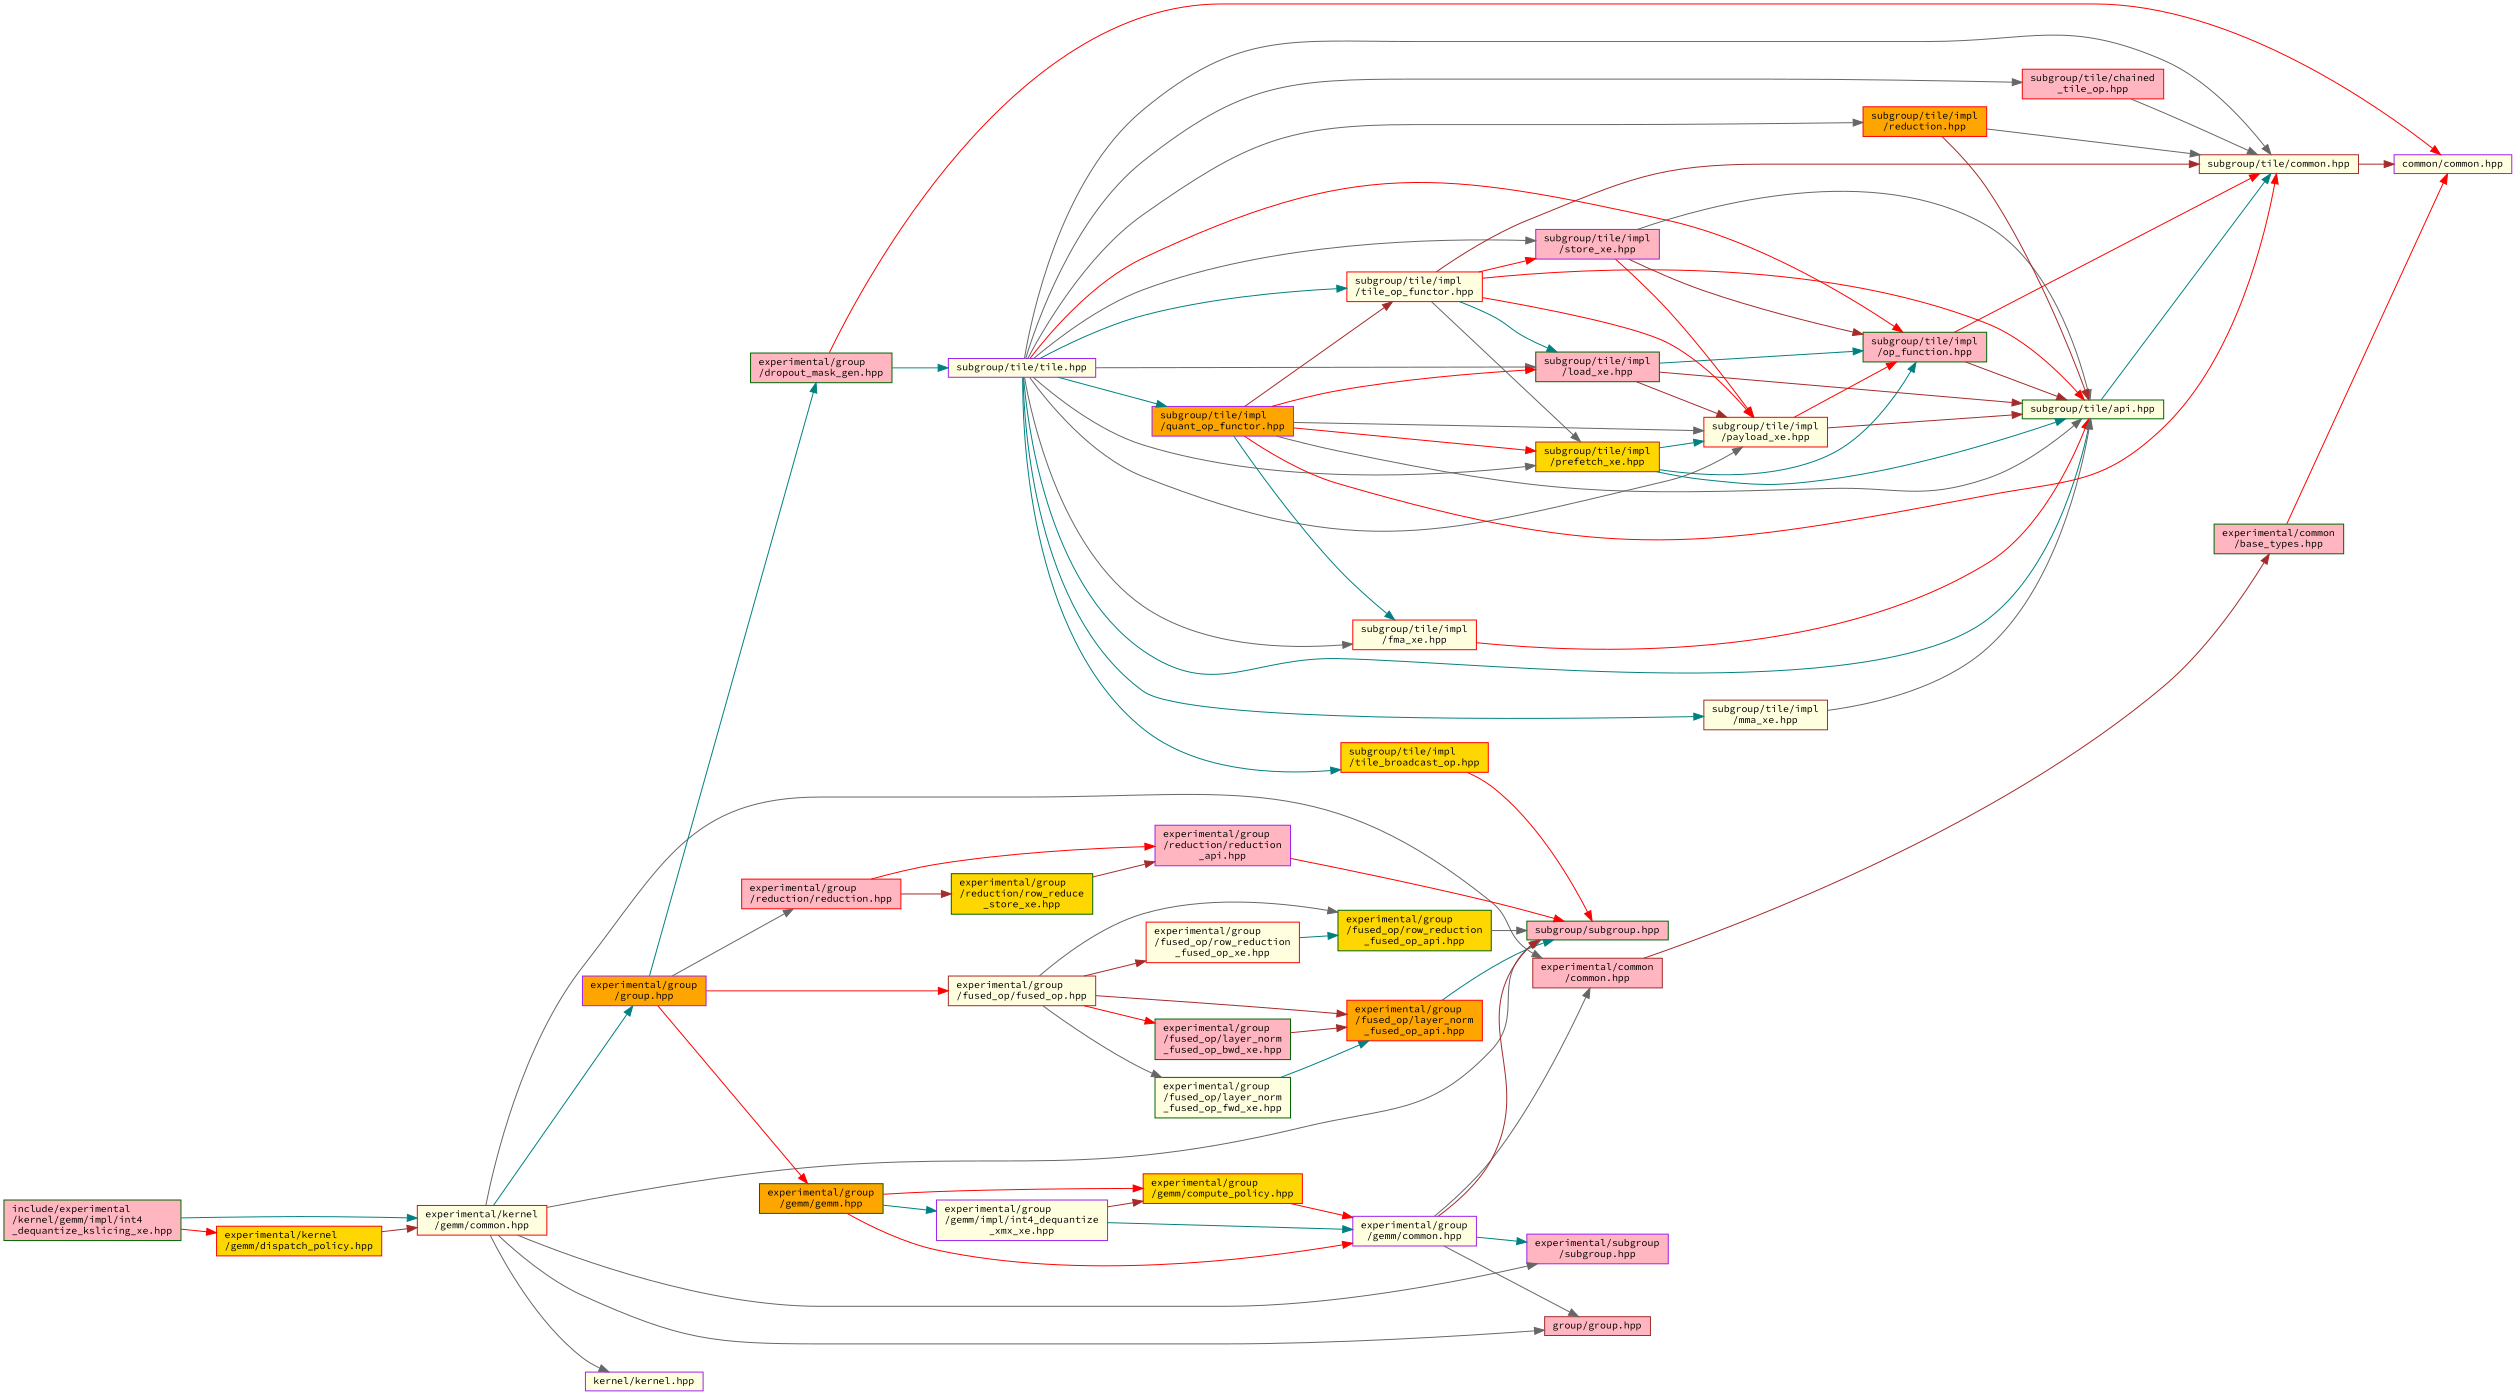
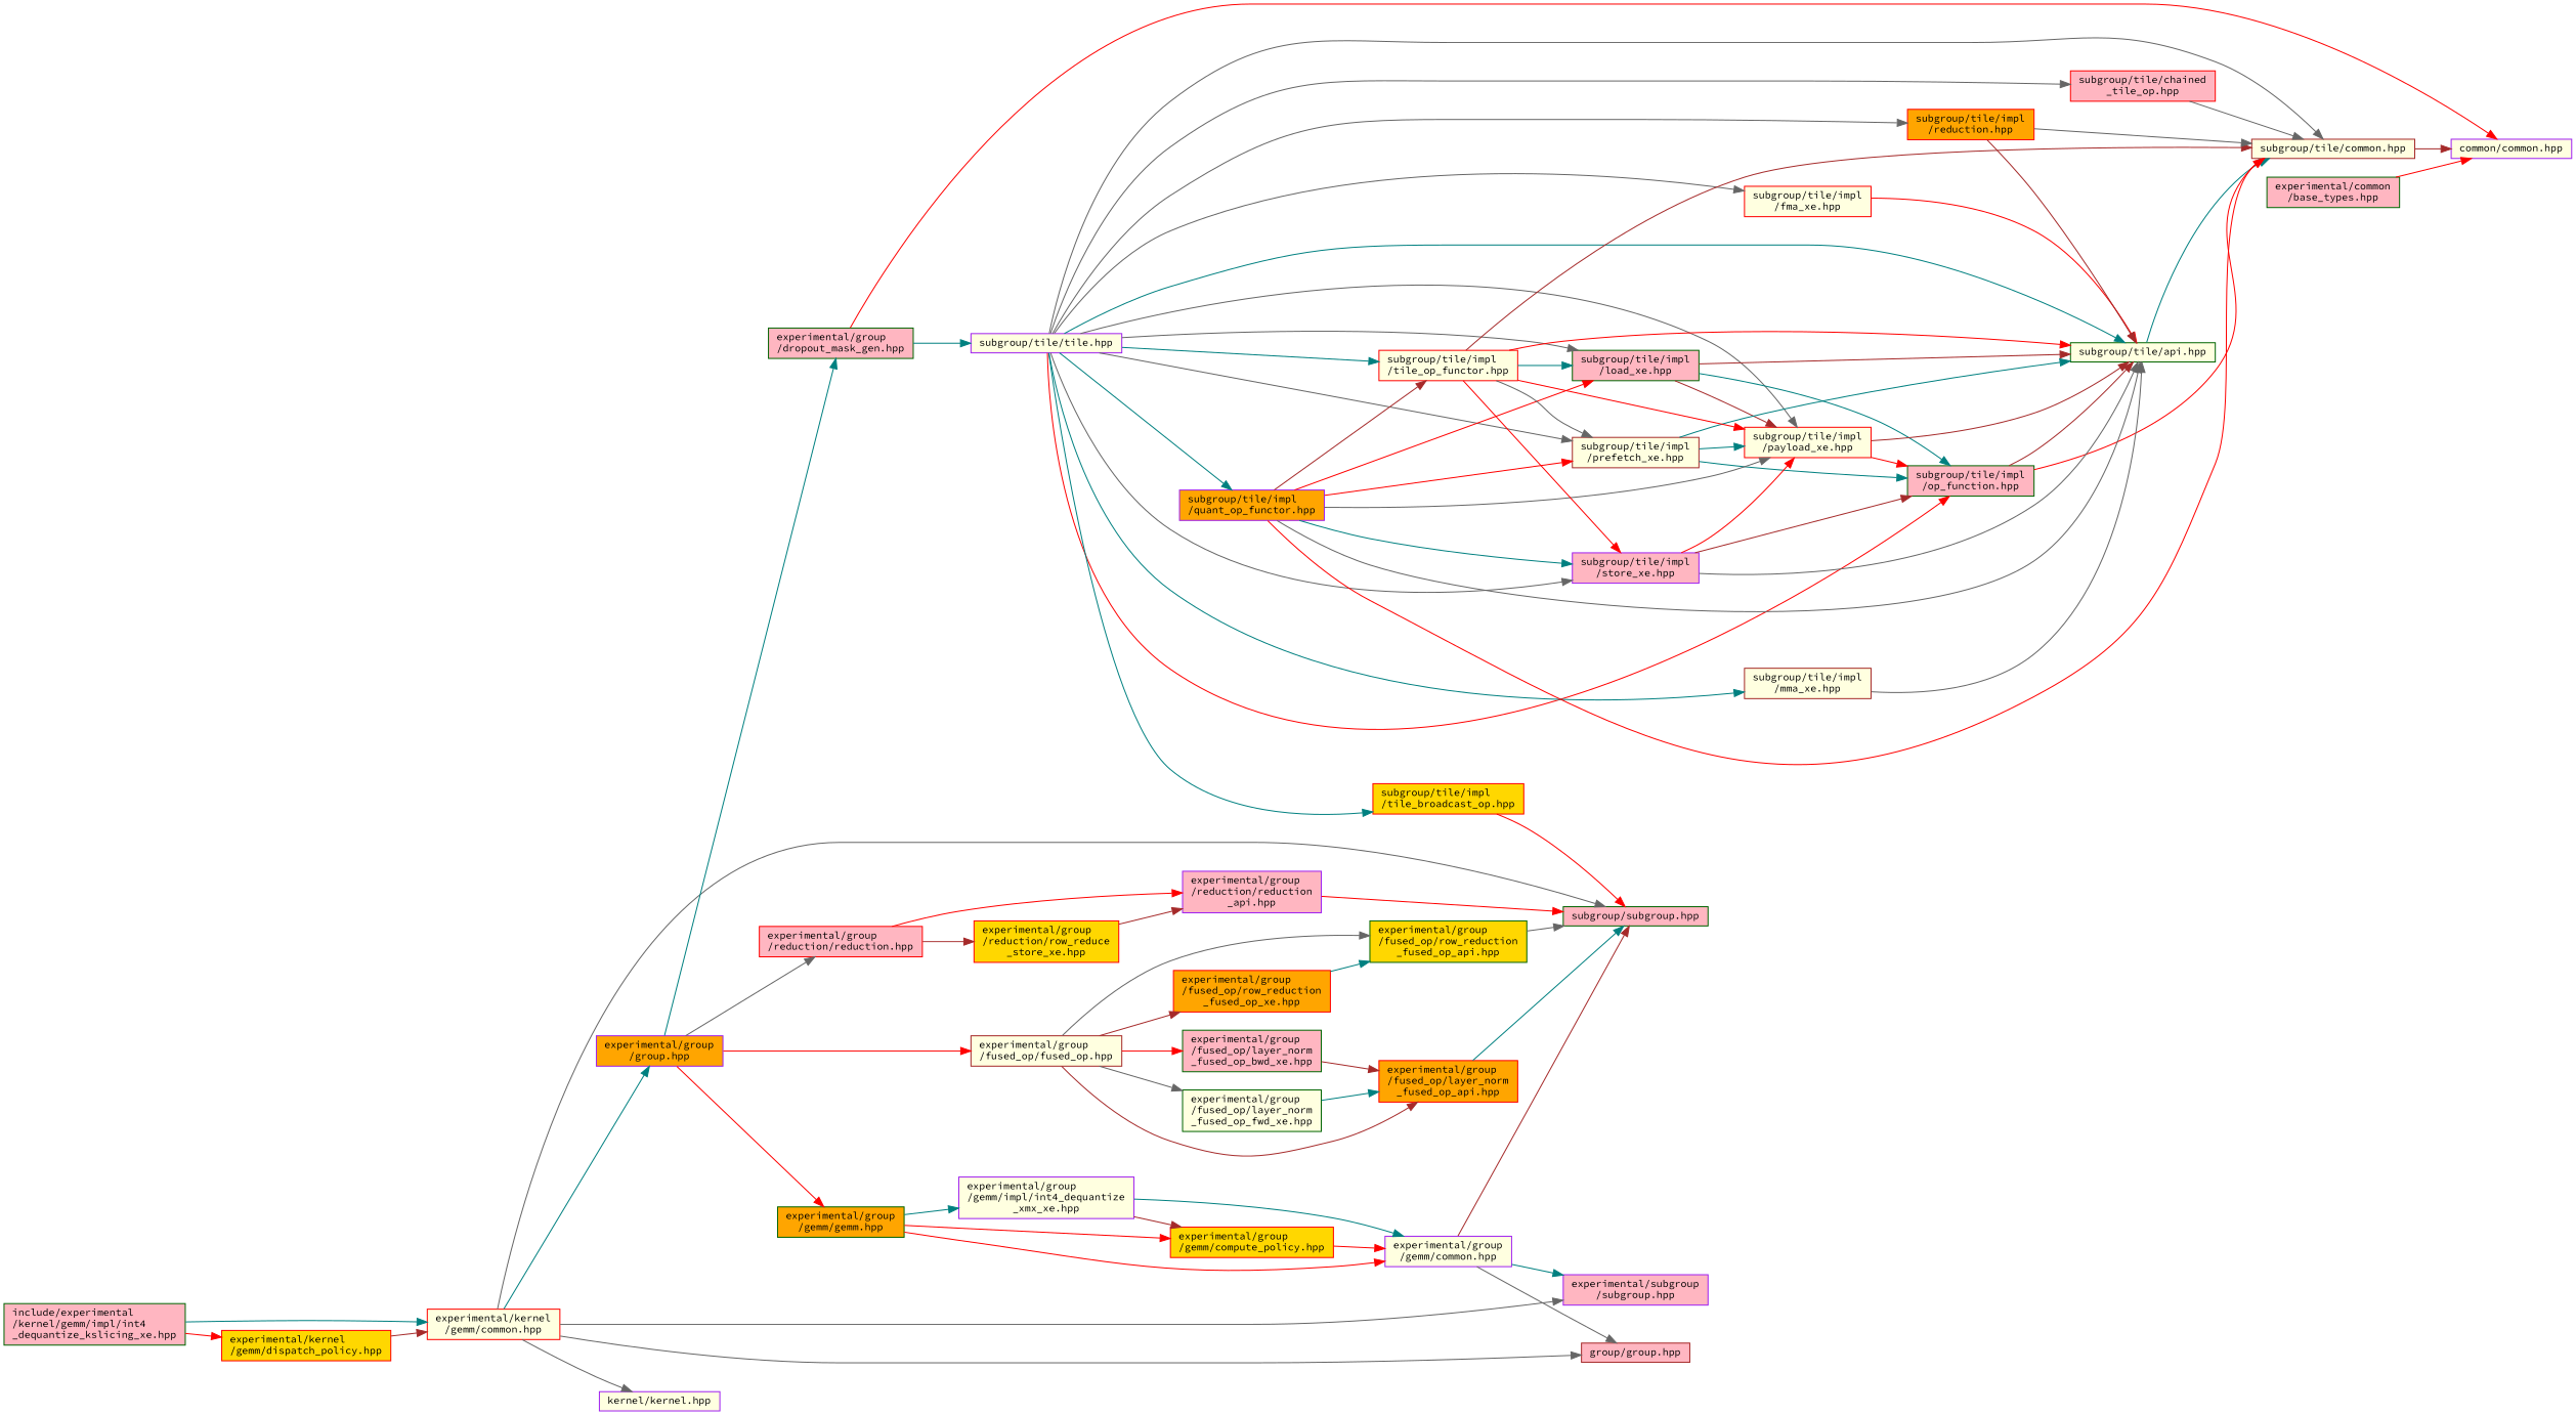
  digraph {
    fontname="Source Code Pro"
    rankdir=LR
    node [color=darkgreen fillcolor=lightpink fontname="Source Code Pro" fontsize=10 shape=box style=filled]
    edge [color=gray40 fontname="Source Code Pro" fontsize=10 labelfontname=Helvetica labelfontsize=10 style=solid]
    n1 [fontcolor=black height=0.2 label="include/experimental\l/kernel/gemm/impl/int4\l_dequantize_kslicing_xe.hpp" width=0.4]
    n2 [color=red fillcolor=lightyellow height=0.2 label="experimental/kernel\l/gemm/common.hpp" width=0.4]
    n3 [color=red fillcolor=gold height=0.2 label="experimental/kernel\l/gemm/dispatch_policy.hpp" width=0.4]
-   n4 [color=brown height=0.2 label="experimental/common\l/common.hpp" width=0.4]
    n5 [color=purple fillcolor=orange height=0.2 label="experimental/group\l/group.hpp" width=0.4]
    n6 [height=0.2 label="subgroup/subgroup.hpp" width=0.4]
    n7 [color=purple height=0.2 label="experimental/subgroup\l/subgroup.hpp" width=0.4]
    n8 [color=brown height=0.2 label="group/group.hpp" width=0.4]
    n9 [color=purple fillcolor=lightyellow height=0.2 label="kernel/kernel.hpp" width=0.4]
    n10 [height=0.2 label="experimental/common\l/base_types.hpp" width=0.4]
    n11 [height=0.2 label="experimental/group\l/dropout_mask_gen.hpp" width=0.4]
    n12 [color=brown fillcolor=lightyellow height=0.2 label="experimental/group\l/fused_op/fused_op.hpp" width=0.4]
    n13 [fillcolor=orange height=0.2 label="experimental/group\l/gemm/gemm.hpp" width=0.4]
    n14 [color=red height=0.2 label="experimental/group\l/reduction/reduction.hpp" width=0.4]
    n15 [color=purple fillcolor=lightyellow height=0.2 label="common/common.hpp" width=0.4]
    n16 [color=purple fillcolor=lightyellow height=0.2 label="subgroup/tile/tile.hpp" width=0.4]
    n17 [color=red fillcolor=orange height=0.2 label="experimental/group\l/fused_op/layer_norm\l_fused_op_api.hpp" width=0.4]
    n18 [height=0.2 label="experimental/group\l/fused_op/layer_norm\l_fused_op_bwd_xe.hpp" width=0.4]
    n19 [fillcolor=lightyellow height=0.2 label="experimental/group\l/fused_op/layer_norm\l_fused_op_fwd_xe.hpp" width=0.4]
    n20 [fillcolor=gold height=0.2 label="experimental/group\l/fused_op/row_reduction\l_fused_op_api.hpp" width=0.4]
-   n21 [color=red fillcolor=lightyellow height=0.2 label="experimental/group\l/fused_op/row_reduction\l_fused_op_xe.hpp" width=0.4]
+   n21 [color=red fillcolor=orange height=0.2 label="experimental/group\l/fused_op/row_reduction\l_fused_op_xe.hpp" width=0.4]
    n22 [color=purple fillcolor=lightyellow height=0.2 label="experimental/group\l/gemm/common.hpp" width=0.4]
    n23 [color=red fillcolor=gold height=0.2 label="experimental/group\l/gemm/compute_policy.hpp" width=0.4]
    n24 [color=purple fillcolor=lightyellow height=0.2 label="experimental/group\l/gemm/impl/int4_dequantize\l_xmx_xe.hpp" width=0.4]
    n25 [color=purple height=0.2 label="experimental/group\l/reduction/reduction\l_api.hpp" width=0.4]
-   n26 [fillcolor=gold height=0.2 label="experimental/group\l/reduction/row_reduce\l_store_xe.hpp" width=0.4]
+   n26 [color=red fillcolor=gold height=0.2 label="experimental/group\l/reduction/row_reduce\l_store_xe.hpp" width=0.4]
    n27 [fillcolor=lightyellow height=0.2 label="subgroup/tile/api.hpp" width=0.4]
    n28 [color=brown fillcolor=lightyellow height=0.2 label="subgroup/tile/common.hpp" width=0.4]
    n29 [color=red height=0.2 label="subgroup/tile/chained\l_tile_op.hpp" width=0.4]
    n30 [color=red fillcolor=lightyellow height=0.2 label="subgroup/tile/impl\l/fma_xe.hpp" width=0.4]
    n31 [height=0.2 label="subgroup/tile/impl\l/load_xe.hpp" width=0.4]
    n32 [height=0.2 label="subgroup/tile/impl\l/op_function.hpp" width=0.4]
    n33 [color=red fillcolor=lightyellow height=0.2 label="subgroup/tile/impl\l/payload_xe.hpp" width=0.4]
    n34 [color=brown fillcolor=lightyellow height=0.2 label="subgroup/tile/impl\l/mma_xe.hpp" width=0.4]
-   n35 [color=brown fillcolor=gold height=0.2 label="subgroup/tile/impl\l/prefetch_xe.hpp" width=0.4]
+   n35 [color=brown fillcolor=lightyellow height=0.2 label="subgroup/tile/impl\l/prefetch_xe.hpp" width=0.4]
    n36 [color=purple fillcolor=orange height=0.2 label="subgroup/tile/impl\l/quant_op_functor.hpp" width=0.4]
    n37 [color=purple height=0.2 label="subgroup/tile/impl\l/store_xe.hpp" width=0.4]
    n38 [color=red fillcolor=lightyellow height=0.2 label="subgroup/tile/impl\l/tile_op_functor.hpp" width=0.4]
    n39 [color=red fillcolor=orange height=0.2 label="subgroup/tile/impl\l/reduction.hpp" width=0.4]
    n40 [color=red fillcolor=gold height=0.2 label="subgroup/tile/impl\l/tile_broadcast_op.hpp" width=0.4]
    n1 -> n2 [color=teal]
    n1 -> n3 [color=red]
-   n2 -> n4
    n2 -> n5 [color=teal]
    n2 -> n6
    n2 -> n7
    n2 -> n8
    n2 -> n9
    n3 -> n2 [color=brown]
-   n4 -> n10 [color=brown]
    n5 -> n11 [color=teal]
    n5 -> n12 [color=red]
    n5 -> n13 [color=red]
    n5 -> n14
    n10 -> n15 [color=red]
    n11 -> n15 [color=red]
    n11 -> n16 [color=teal]
    n12 -> n17 [color=brown]
    n12 -> n18 [color=red]
    n12 -> n19
    n12 -> n20
    n12 -> n21 [color=brown]
    n13 -> n22 [color=red]
    n13 -> n23 [color=red]
    n13 -> n24 [color=teal]
    n14 -> n25 [color=red]
    n14 -> n26 [color=brown]
    n16 -> n27 [color=teal]
    n16 -> n28
    n16 -> n29
    n16 -> n30
    n16 -> n31
    n16 -> n32 [color=red]
    n16 -> n33
    n16 -> n34 [color=teal]
    n16 -> n35
    n16 -> n36 [color=teal]
    n16 -> n37
    n16 -> n38 [color=teal]
    n16 -> n39
    n16 -> n40 [color=teal]
    n17 -> n6 [color=teal]
    n18 -> n17 [color=brown]
    n19 -> n17 [color=teal]
    n20 -> n6
    n21 -> n20 [color=teal]
-   n22 -> n4
    n22 -> n6 [color=brown]
    n22 -> n7 [color=teal]
    n22 -> n8
    n23 -> n22 [color=red]
    n24 -> n22 [color=teal]
    n24 -> n23 [color=brown]
    n25 -> n6 [color=red]
    n26 -> n25 [color=brown]
    n27 -> n28 [color=teal]
    n28 -> n15 [color=brown]
    n29 -> n28
    n30 -> n27 [color=red]
    n31 -> n27 [color=brown]
    n31 -> n32 [color=teal]
    n31 -> n33 [color=brown]
    n32 -> n27 [color=brown]
    n32 -> n28 [color=red]
    n33 -> n27 [color=brown]
    n33 -> n32 [color=red]
    n34 -> n27
    n35 -> n27 [color=teal]
    n35 -> n32 [color=teal]
    n35 -> n33 [color=teal]
    n36 -> n27
    n36 -> n28 [color=red]
    n36 -> n31 [color=red]
    n36 -> n33
    n36 -> n35 [color=red]
-   n36 -> n30 [color=teal]
+   n36 -> n37 [color=teal]
    n36 -> n38 [color=brown]
    n37 -> n27
    n37 -> n32 [color=brown]
    n37 -> n33 [color=red]
    n38 -> n27 [color=red]
    n38 -> n28 [color=brown]
    n38 -> n31 [color=teal]
    n38 -> n33 [color=red]
    n38 -> n35
    n38 -> n37 [color=red]
    n39 -> n27 [color=brown]
    n39 -> n28
    n40 -> n6 [color=red]
  }
